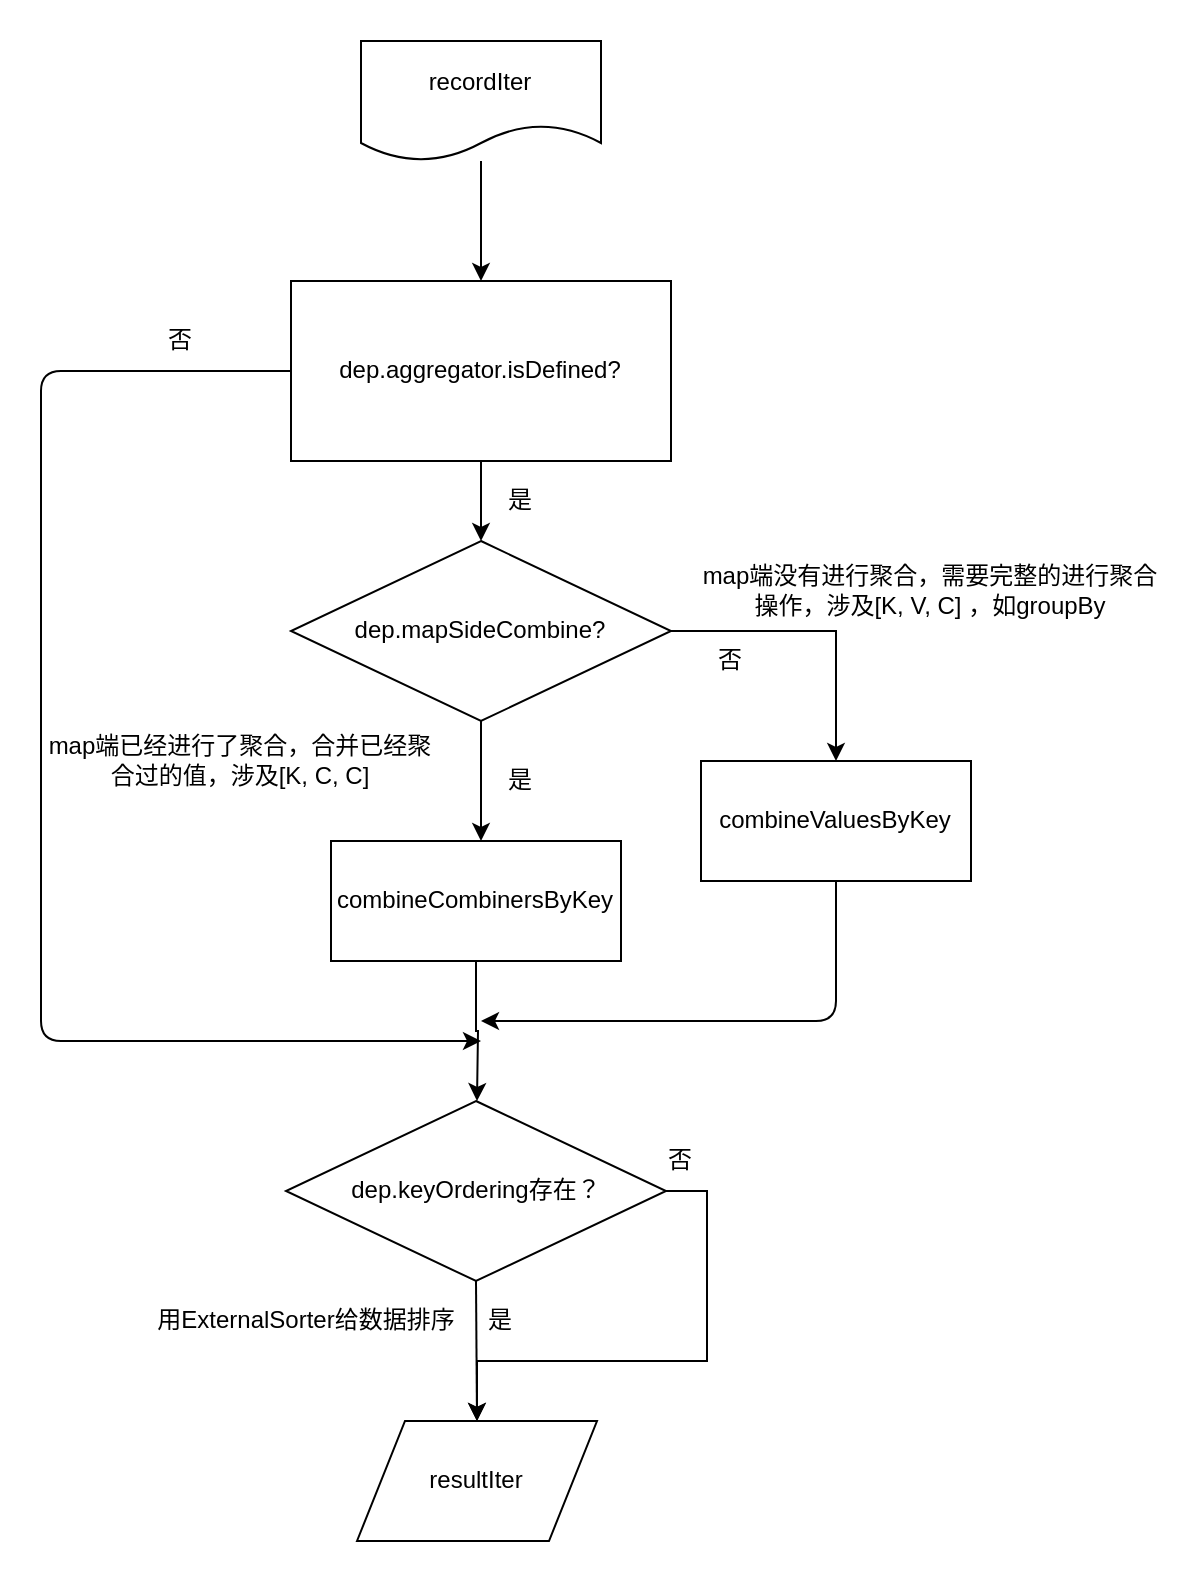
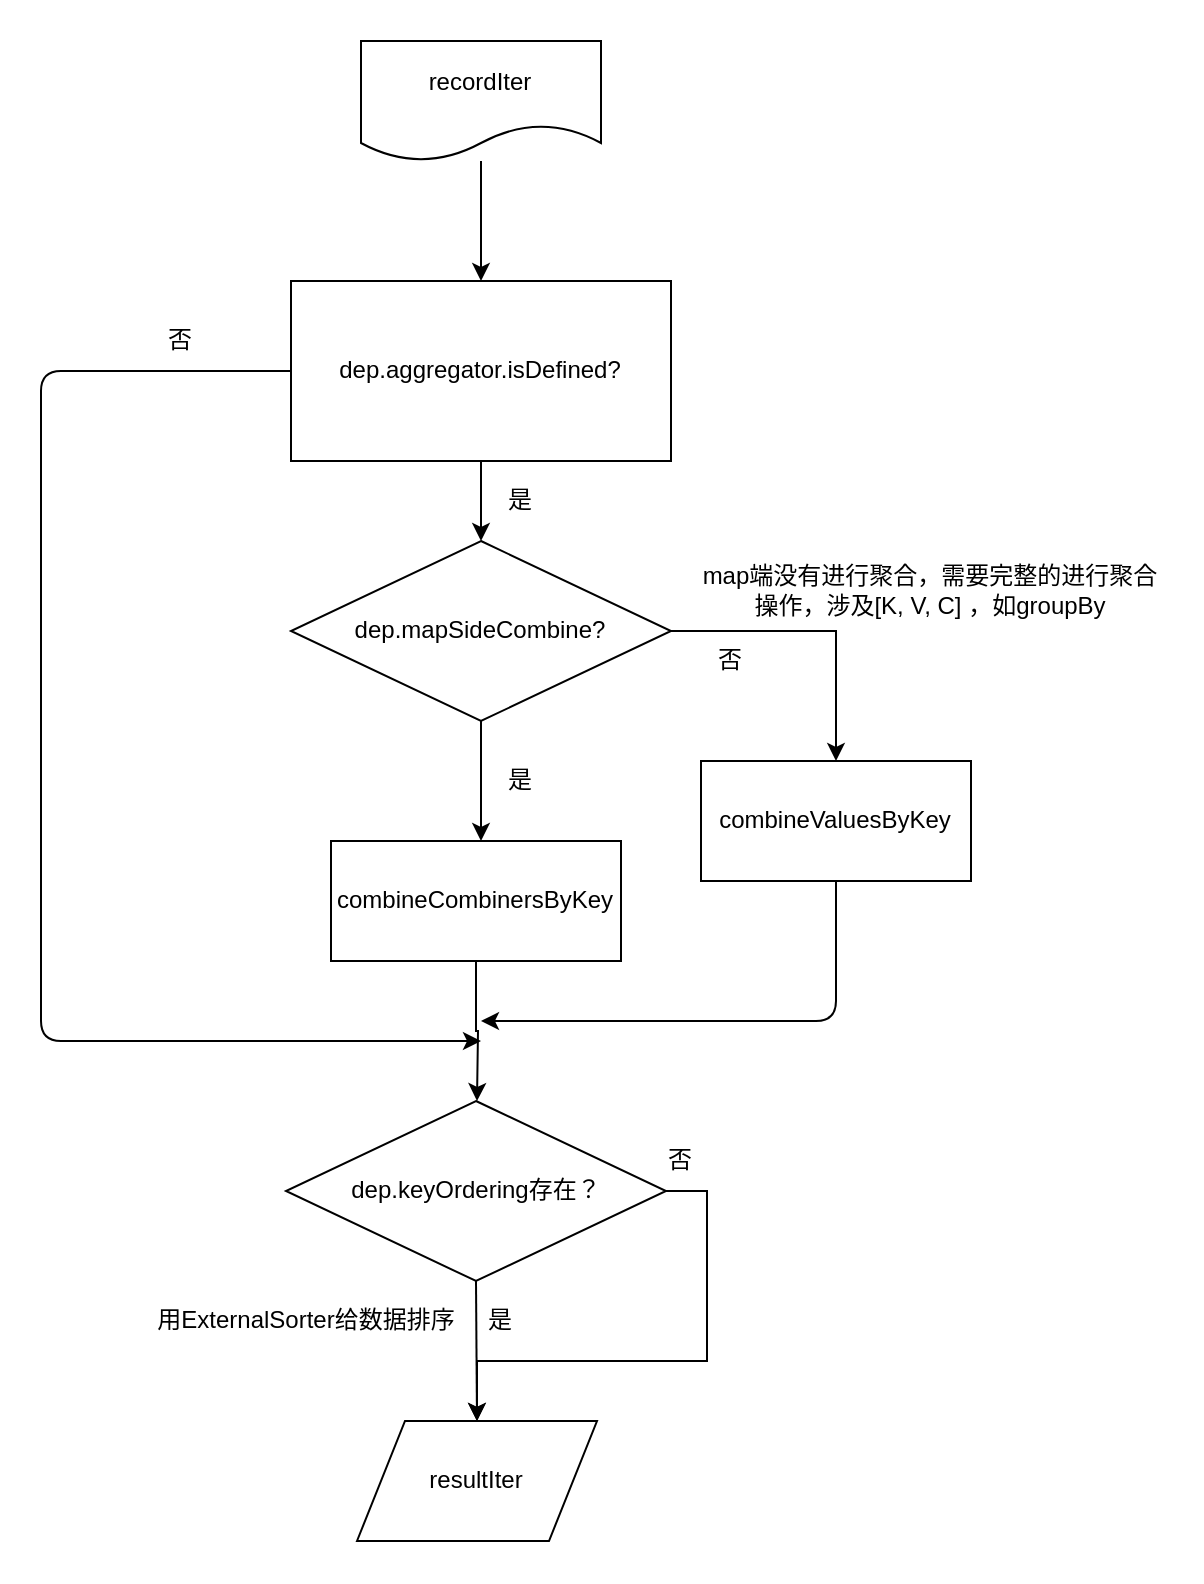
  <mxCell id="0" />
  <mxCell id="1" parent="0" />
  <mxCell id="2" value="" style="edgeStyle=orthogonalEdgeStyle;rounded=0;orthogonalLoop=1;jettySize=auto;html=1;entryX=0.5;entryY=0;entryDx=0;entryDy=0;" edge="1" parent="1" source="3" target="5"><mxGeometry relative="1" as="geometry"><mxPoint x="240" y="160" as="targetPoint" /></mxGeometry></mxCell>
  <mxCell id="3" value="&lt;span&gt;recordIter&lt;/span&gt;" style="shape=document;whiteSpace=wrap;html=1;boundedLbl=1;" vertex="1" parent="1"><mxGeometry x="180" y="20" width="120" height="60" as="geometry" /></mxCell>
  <mxCell id="4" style="edgeStyle=orthogonalEdgeStyle;rounded=0;orthogonalLoop=1;jettySize=auto;html=1;exitX=0.5;exitY=1;exitDx=0;exitDy=0;" edge="1" parent="1" source="5"><mxGeometry relative="1" as="geometry"><mxPoint x="240" y="270" as="targetPoint" /></mxGeometry></mxCell>
  <mxCell id="5" value="&lt;span&gt;dep&lt;/span&gt;&lt;span&gt;.aggregator.isDefined?&lt;/span&gt;" style="whiteSpace=wrap;html=1;rounded=0;" vertex="1" parent="1"><mxGeometry x="145" y="140" width="190" height="90" as="geometry" /></mxCell>
  <mxCell id="6" style="edgeStyle=orthogonalEdgeStyle;rounded=0;orthogonalLoop=1;jettySize=auto;html=1;exitX=0.5;exitY=1;exitDx=0;exitDy=0;entryX=0.5;entryY=0;entryDx=0;entryDy=0;" edge="1" parent="1" source="7"><mxGeometry relative="1" as="geometry"><mxPoint x="240" y="420" as="targetPoint" /></mxGeometry></mxCell>
  <mxCell id="7" value="&lt;span&gt;dep&lt;/span&gt;&lt;span&gt;.mapSideCombine?&lt;/span&gt;&lt;br&gt;" style="rhombus;whiteSpace=wrap;html=1;" vertex="1" parent="1"><mxGeometry x="145" y="270" width="190" height="90" as="geometry" /></mxCell>
  <mxCell id="8" value="是" style="text;html=1;strokeColor=none;fillColor=none;align=center;verticalAlign=middle;whiteSpace=wrap;rounded=0;" vertex="1" parent="1"><mxGeometry x="240" y="240" width="40" height="20" as="geometry" /></mxCell>
  <mxCell id="9" value="是" style="text;html=1;strokeColor=none;fillColor=none;align=center;verticalAlign=middle;whiteSpace=wrap;rounded=0;" vertex="1" parent="1"><mxGeometry x="250" y="380" width="20" height="20" as="geometry" /></mxCell>
- <mxCell id="10" value="&lt;span&gt;map端已经进行了聚合，合并已经聚合过的值，涉及[K, C, C]&lt;/span&gt;" style="text;html=1;strokeColor=none;fillColor=none;align=center;verticalAlign=middle;whiteSpace=wrap;rounded=0;" vertex="1" parent="1"><mxGeometry x="20" y="370" width="200" height="20" as="geometry" /></mxCell>
  <mxCell id="11" value="&lt;span&gt;map端没有进行聚合，需要完整的进行聚合操作，涉及[K, V, C] ，如groupBy&lt;/span&gt;&lt;br&gt;" style="text;html=1;strokeColor=none;fillColor=none;align=center;verticalAlign=middle;whiteSpace=wrap;rounded=0;" vertex="1" parent="1"><mxGeometry x="350" y="290" width="230" height="10" as="geometry" /></mxCell>
  <mxCell id="12" value="否" style="text;html=1;strokeColor=none;fillColor=none;align=center;verticalAlign=middle;whiteSpace=wrap;rounded=0;" vertex="1" parent="1"><mxGeometry x="355" y="320" width="20" height="20" as="geometry" /></mxCell>
  <mxCell id="13" style="edgeStyle=orthogonalEdgeStyle;rounded=0;orthogonalLoop=1;jettySize=auto;html=1;exitX=0.5;exitY=1;exitDx=0;exitDy=0;" edge="1" parent="1" source="14"><mxGeometry relative="1" as="geometry"><mxPoint x="238" y="550" as="targetPoint" /></mxGeometry></mxCell>
  <mxCell id="14" value="&lt;span&gt;combineCombinersByKey&lt;/span&gt;" style="rounded=0;whiteSpace=wrap;html=1;" vertex="1" parent="1"><mxGeometry x="165" y="420" width="145" height="60" as="geometry" /></mxCell>
  <mxCell id="15" value="&lt;span&gt;combineValuesByKey&lt;/span&gt;&lt;br&gt;" style="rounded=0;whiteSpace=wrap;html=1;" vertex="1" parent="1"><mxGeometry x="350" y="380" width="135" height="60" as="geometry" /></mxCell>
  <mxCell id="16" style="edgeStyle=orthogonalEdgeStyle;rounded=0;orthogonalLoop=1;jettySize=auto;html=1;exitX=1;exitY=0.5;exitDx=0;exitDy=0;entryX=0.5;entryY=0;entryDx=0;entryDy=0;" edge="1" parent="1" source="7" target="15"><mxGeometry relative="1" as="geometry"><mxPoint x="335" y="315" as="sourcePoint" /><mxPoint x="410" y="420" as="targetPoint" /></mxGeometry></mxCell>
  <mxCell id="17" value="" style="endArrow=classic;html=1;exitX=0.5;exitY=1;exitDx=0;exitDy=0;edgeStyle=orthogonalEdgeStyle;" edge="1" parent="1" source="15"><mxGeometry width="50" height="50" relative="1" as="geometry"><mxPoint x="20" y="630" as="sourcePoint" /><mxPoint x="240" y="510" as="targetPoint" /><Array as="points"><mxPoint x="418" y="510" /></Array></mxGeometry></mxCell>
  <mxCell id="18" value="" style="endArrow=classic;html=1;exitX=0;exitY=0.5;exitDx=0;exitDy=0;" edge="1" parent="1" source="5"><mxGeometry width="50" height="50" relative="1" as="geometry"><mxPoint x="20" y="630" as="sourcePoint" /><mxPoint x="240" y="520" as="targetPoint" /><Array as="points"><mxPoint x="20" y="185" /><mxPoint x="20" y="340" /><mxPoint x="20" y="520" /></Array></mxGeometry></mxCell>
  <mxCell id="19" value="否" style="text;html=1;strokeColor=none;fillColor=none;align=center;verticalAlign=middle;whiteSpace=wrap;rounded=0;" vertex="1" parent="1"><mxGeometry x="80" y="160" width="20" height="20" as="geometry" /></mxCell>
  <mxCell id="20" style="edgeStyle=none;rounded=0;orthogonalLoop=1;jettySize=auto;html=1;exitX=0.5;exitY=1;exitDx=0;exitDy=0;entryX=0.5;entryY=0;entryDx=0;entryDy=0;" edge="1" parent="1" source="22" target="23"><mxGeometry relative="1" as="geometry" /></mxCell>
  <mxCell id="21" style="edgeStyle=orthogonalEdgeStyle;rounded=0;orthogonalLoop=1;jettySize=auto;html=1;exitX=1;exitY=0.5;exitDx=0;exitDy=0;" edge="1" parent="1" source="22" target="23"><mxGeometry relative="1" as="geometry"><Array as="points"><mxPoint x="353" y="595" /><mxPoint x="353" y="680" /><mxPoint x="238" y="680" /></Array></mxGeometry></mxCell>
  <mxCell id="22" value="&lt;span&gt;dep&lt;/span&gt;&lt;span&gt;.keyOrdering存在？&lt;/span&gt;&lt;br&gt;" style="rhombus;whiteSpace=wrap;html=1;" vertex="1" parent="1"><mxGeometry x="142.5" y="550" width="190" height="90" as="geometry" /></mxCell>
  <mxCell id="23" value="&lt;span&gt;resultIter&lt;/span&gt;" style="shape=parallelogram;perimeter=parallelogramPerimeter;whiteSpace=wrap;html=1;" vertex="1" parent="1"><mxGeometry x="178" y="710" width="120" height="60" as="geometry" /></mxCell>
  <mxCell id="24" value="是" style="text;html=1;strokeColor=none;fillColor=none;align=center;verticalAlign=middle;whiteSpace=wrap;rounded=0;" vertex="1" parent="1"><mxGeometry x="240" y="650" width="20" height="20" as="geometry" /></mxCell>
  <mxCell id="25" value="&lt;span&gt;用&lt;/span&gt;&lt;span&gt;ExternalSorter给数据排序&lt;/span&gt;" style="text;html=1;strokeColor=none;fillColor=none;align=center;verticalAlign=middle;whiteSpace=wrap;rounded=0;" vertex="1" parent="1"><mxGeometry x="53" y="650" width="200" height="20" as="geometry" /></mxCell>
  <mxCell id="26" value="否" style="text;html=1;strokeColor=none;fillColor=none;align=center;verticalAlign=middle;whiteSpace=wrap;rounded=0;" vertex="1" parent="1"><mxGeometry x="330" y="570" width="20" height="20" as="geometry" /></mxCell>
